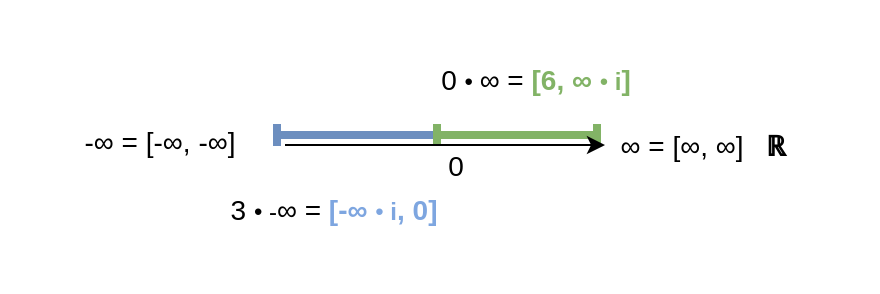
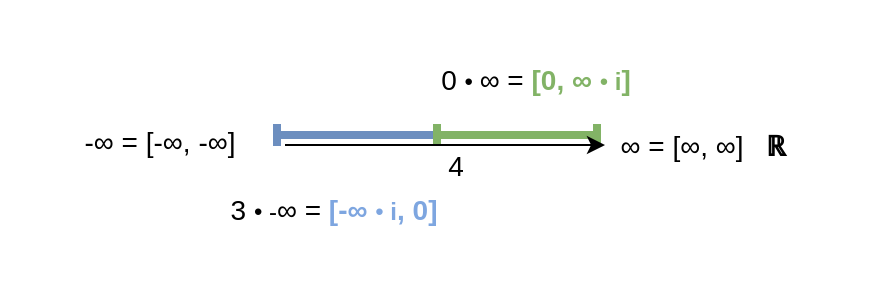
  <mxCell id="0" />
  <mxCell id="1" parent="0" />
  <mxCell id="2" value="" style="endArrow=baseDash;html=1;rounded=0;startArrow=baseDash;startFill=0;endFill=0;fillColor=#dae8fc;strokeColor=#6c8ebf;strokeWidth=4;" parent="1" edge="1"><mxGeometry width="50" height="50" relative="1" as="geometry"><mxPoint x="138" y="67" as="sourcePoint" /><mxPoint x="218" y="67" as="targetPoint" /></mxGeometry></mxCell>
  <mxCell id="3" value="" style="endArrow=baseDash;html=1;rounded=0;startArrow=baseDash;startFill=0;endFill=0;fillColor=#d5e8d4;strokeColor=#82b366;strokeWidth=4;" parent="1" edge="1"><mxGeometry width="50" height="50" relative="1" as="geometry"><mxPoint x="218" y="67" as="sourcePoint" /><mxPoint x="298" y="67" as="targetPoint" /></mxGeometry></mxCell>
  <mxCell id="4" value="" style="endArrow=classic;html=1;rounded=0;entryX=1;entryY=0.5;entryDx=0;entryDy=0;exitX=0;exitY=0.5;exitDx=0;exitDy=0;" parent="1" edge="1"><mxGeometry width="50" height="50" relative="1" as="geometry"><mxPoint x="142" y="72" as="sourcePoint" /><mxPoint x="302" y="72" as="targetPoint" /></mxGeometry></mxCell>
  <mxCell id="5" value="&lt;font style=&quot;font-size: 14px;&quot;&gt;∞&amp;nbsp;&lt;/font&gt;&lt;span style=&quot;font-size: 14px;&quot;&gt;= [&lt;/span&gt;&lt;span style=&quot;font-size: 14px;&quot;&gt;∞&lt;/span&gt;&lt;span style=&quot;font-size: 14px;&quot;&gt;,&amp;nbsp;&lt;/span&gt;&lt;span style=&quot;font-size: 14px;&quot;&gt;∞&lt;/span&gt;&lt;span style=&quot;font-size: 14px;&quot;&gt;]&lt;/span&gt;" style="text;html=1;align=center;verticalAlign=middle;whiteSpace=wrap;rounded=0;" parent="1" vertex="1"><mxGeometry x="281" y="53" width="120" height="40" as="geometry" /></mxCell>
  <mxCell id="6" value="&lt;font style=&quot;font-size: 14px;&quot;&gt;-∞&amp;nbsp;&lt;/font&gt;&lt;span style=&quot;font-size: 14px;&quot;&gt;= [-&lt;/span&gt;&lt;span style=&quot;font-size: 14px;&quot;&gt;∞,&amp;nbsp;&lt;/span&gt;&lt;span style=&quot;font-size: 14px;&quot;&gt;-&lt;/span&gt;&lt;span style=&quot;font-size: 14px;&quot;&gt;∞&lt;/span&gt;&lt;span style=&quot;font-size: 14px;&quot;&gt;]&lt;/span&gt;" style="text;html=1;align=center;verticalAlign=middle;whiteSpace=wrap;rounded=0;" parent="1" vertex="1"><mxGeometry x="20" y="51" width="120" height="40" as="geometry" /></mxCell>
- <mxCell id="7" value="&lt;font style=&quot;font-size: 14px;&quot;&gt;0&lt;/font&gt;" style="text;html=1;align=center;verticalAlign=middle;whiteSpace=wrap;rounded=0;" parent="1" vertex="1"><mxGeometry x="198" y="63" width="60" height="39" as="geometry" /></mxCell>
- <mxCell id="8" value="&lt;font style=&quot;font-size: 14px;&quot;&gt;0&amp;nbsp;&lt;span style=&quot;font-size: 12px; background-color: initial;&quot;&gt;•&amp;nbsp;&lt;/span&gt;∞ =&amp;nbsp;&lt;/font&gt;&lt;font color=&quot;#82b366&quot;&gt;&lt;b style=&quot;font-size: 14px;&quot;&gt;[6,&amp;nbsp;∞&amp;nbsp;&lt;/b&gt;•&amp;nbsp;&lt;b style=&quot;&quot;&gt;i&lt;/b&gt;&lt;b style=&quot;font-size: 14px;&quot;&gt;]&lt;/b&gt;&lt;/font&gt;" style="text;html=1;align=center;verticalAlign=middle;whiteSpace=wrap;rounded=0;" parent="1" vertex="1"><mxGeometry x="188" y="20" width="160" height="40" as="geometry" /></mxCell>
+ <mxCell id="7" value="&lt;font style=&quot;font-size: 14px;&quot;&gt;4&lt;/font&gt;" style="text;html=1;align=center;verticalAlign=middle;whiteSpace=wrap;rounded=0;" parent="1" vertex="1"><mxGeometry x="198" y="63" width="60" height="39" as="geometry" /></mxCell>
+ <mxCell id="8" value="&lt;font style=&quot;font-size: 14px;&quot;&gt;0&amp;nbsp;&lt;span style=&quot;font-size: 12px; background-color: initial;&quot;&gt;•&amp;nbsp;&lt;/span&gt;∞ =&amp;nbsp;&lt;/font&gt;&lt;font color=&quot;#82b366&quot;&gt;&lt;b style=&quot;font-size: 14px;&quot;&gt;[0,&amp;nbsp;∞&amp;nbsp;&lt;/b&gt;•&amp;nbsp;&lt;b style=&quot;&quot;&gt;i&lt;/b&gt;&lt;b style=&quot;font-size: 14px;&quot;&gt;]&lt;/b&gt;&lt;/font&gt;" style="text;html=1;align=center;verticalAlign=middle;whiteSpace=wrap;rounded=0;" parent="1" vertex="1"><mxGeometry x="188" y="20" width="160" height="40" as="geometry" /></mxCell>
  <mxCell id="9" value="&lt;font style=&quot;font-size: 14px;&quot;&gt;3&amp;nbsp;&lt;span style=&quot;font-size: 12px; background-color: initial;&quot;&gt;• -&lt;/span&gt;∞ =&amp;nbsp;&lt;/font&gt;&lt;font color=&quot;#7ea6e0&quot;&gt;&lt;b style=&quot;font-size: 14px;&quot;&gt;[-∞&amp;nbsp;&lt;/b&gt;•&amp;nbsp;&lt;b&gt;i&lt;/b&gt;&lt;b style=&quot;font-size: 14px;&quot;&gt;, 0]&lt;/b&gt;&lt;/font&gt;" style="text;html=1;align=center;verticalAlign=middle;whiteSpace=wrap;rounded=0;" parent="1" vertex="1"><mxGeometry x="87" y="85" width="160" height="40" as="geometry" /></mxCell>
  <mxCell id="10" value="&lt;font style=&quot;font-size: 14px;&quot;&gt;&lt;b&gt;ℝ&lt;/b&gt;&lt;/font&gt;" style="text;html=1;align=center;verticalAlign=middle;whiteSpace=wrap;rounded=0;" parent="1" vertex="1"><mxGeometry x="358" y="53" width="60" height="40" as="geometry" /></mxCell>
